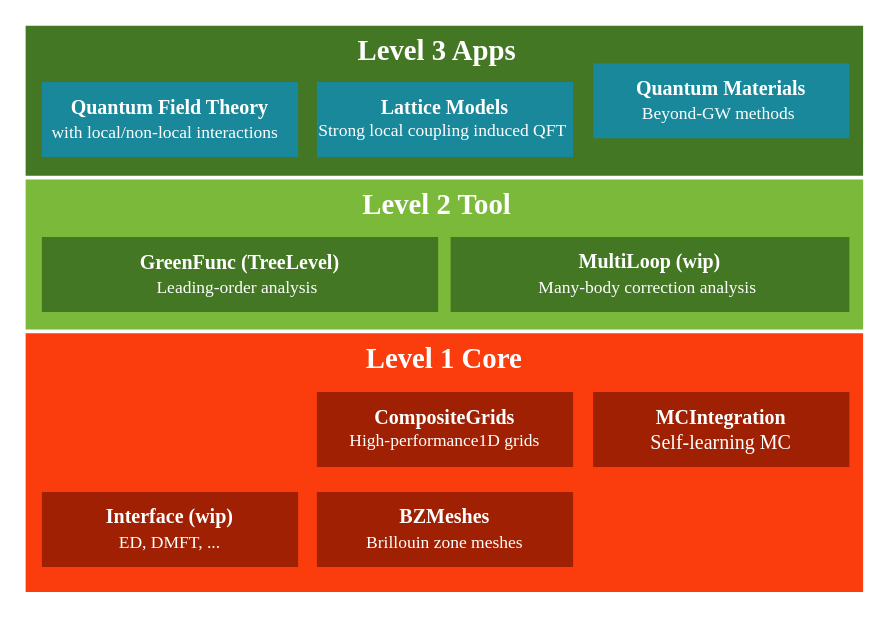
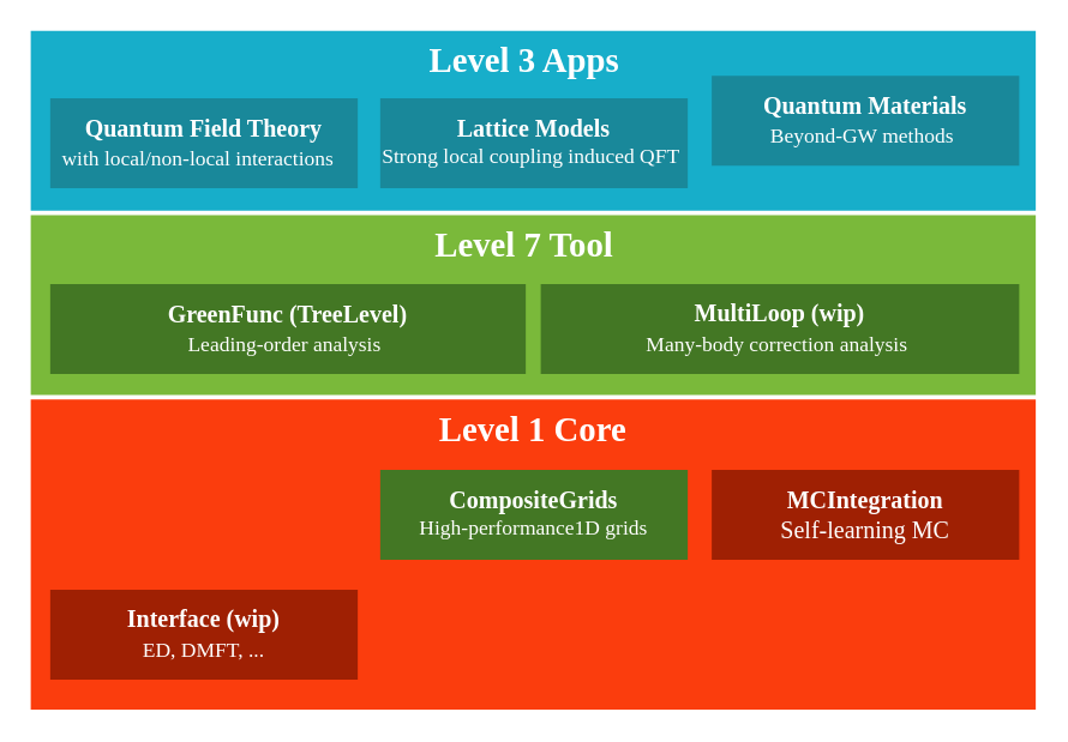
  <mxCell id="0" />
  <mxCell id="1" parent="0" />
  <mxCell id="2" value="&lt;b&gt;&lt;font style=&quot;font-size: 23px&quot; color=&quot;#ffffff&quot;&gt;Level 1 Core&lt;/font&gt;&lt;/b&gt;" style="rounded=0;whiteSpace=wrap;html=1;verticalAlign=top;fontColor=#7EA6E0;fillColor=#FB3D0D;strokeColor=none;fontFamily=Garamond;" parent="1" vertex="1"><mxGeometry x="20" y="266" width="670" height="207" as="geometry" /></mxCell>
  <mxCell id="3" value="&lt;font style=&quot;font-size: 16px&quot;&gt;&lt;b&gt;MCIntegration&lt;/b&gt;&lt;br&gt;Self-learning MC&lt;br&gt;&lt;/font&gt;" style="rounded=0;whiteSpace=wrap;html=1;fillColor=#9F2003;strokeColor=none;fontColor=#FFFFFF;fontFamily=Garamond;" parent="1" vertex="1"><mxGeometry x="474" y="313" width="205" height="60" as="geometry" /></mxCell>
- <mxCell id="4" value="&lt;font style=&quot;line-height: 150%&quot;&gt;&lt;b style=&quot;font-size: 16px&quot;&gt;CompositeGrids&lt;/b&gt;&lt;br&gt;&lt;font style=&quot;font-size: 14px&quot;&gt;High-performance1D grids&lt;/font&gt;&lt;br&gt;&lt;/font&gt;" style="rounded=0;whiteSpace=wrap;html=1;fillColor=#9F2003;strokeColor=none;fontColor=#FFFFFF;fontFamily=Garamond;" parent="1" vertex="1"><mxGeometry x="253" y="313" width="205" height="60" as="geometry" /></mxCell>
- <mxCell id="5" value="&lt;p style=&quot;line-height: 160%&quot;&gt;&lt;b style=&quot;font-size: 16px&quot;&gt;BZMeshes&lt;/b&gt;&lt;br&gt;&lt;span style=&quot;font-size: 14px&quot;&gt;Brillouin zone meshes&lt;/span&gt;&lt;/p&gt;" style="rounded=0;whiteSpace=wrap;html=1;fillColor=#9F2003;strokeColor=none;fontColor=#FFFFFF;fontFamily=Garamond;" parent="1" vertex="1"><mxGeometry x="253" y="393" width="205" height="60" as="geometry" /></mxCell>
- <mxCell id="6" value="&lt;b&gt;&lt;font style=&quot;font-size: 23px&quot; color=&quot;#ffffff&quot;&gt;Level 2 Tool&amp;nbsp;&amp;nbsp;&lt;/font&gt;&lt;/b&gt;" style="rounded=0;whiteSpace=wrap;html=1;verticalAlign=top;fontColor=#7EA6E0;fillColor=#7AB93A;strokeColor=none;fontFamily=Garamond;" parent="1" vertex="1"><mxGeometry x="20" y="143" width="670" height="120" as="geometry" /></mxCell>
+ <mxCell id="4" value="&lt;font style=&quot;line-height: 150%&quot;&gt;&lt;b style=&quot;font-size: 16px&quot;&gt;CompositeGrids&lt;/b&gt;&lt;br&gt;&lt;font style=&quot;font-size: 14px&quot;&gt;High-performance1D grids&lt;/font&gt;&lt;br&gt;&lt;/font&gt;" style="rounded=0;whiteSpace=wrap;html=1;fillColor=#437724;strokeColor=none;fontColor=#FFFFFF;fontFamily=Garamond;" parent="1" vertex="1"><mxGeometry x="253" y="313" width="205" height="60" as="geometry" /></mxCell>
+ <mxCell id="6" value="&lt;b&gt;&lt;font style=&quot;font-size: 23px&quot; color=&quot;#ffffff&quot;&gt;Level 7 Tool&amp;nbsp;&amp;nbsp;&lt;/font&gt;&lt;/b&gt;" style="rounded=0;whiteSpace=wrap;html=1;verticalAlign=top;fontColor=#7EA6E0;fillColor=#7AB93A;strokeColor=none;fontFamily=Garamond;" parent="1" vertex="1"><mxGeometry x="20" y="143" width="670" height="120" as="geometry" /></mxCell>
  <mxCell id="7" value="&lt;font style=&quot;line-height: 150%&quot;&gt;&lt;span style=&quot;font-size: 16px&quot;&gt;&lt;b&gt;GreenFunc (TreeLevel)&lt;/b&gt;&lt;/span&gt;&lt;br&gt;&lt;span style=&quot;font-size: 14px&quot;&gt;Leading-order analysis&lt;/span&gt;&lt;b style=&quot;font-size: 16px&quot;&gt;&amp;nbsp;&lt;/b&gt;&lt;br&gt;&lt;/font&gt;" style="rounded=0;whiteSpace=wrap;html=1;fillColor=#437724;strokeColor=none;fontColor=#FFFFFF;fontFamily=Garamond;" parent="1" vertex="1"><mxGeometry x="33" y="189" width="317" height="60" as="geometry" /></mxCell>
  <mxCell id="8" value="&lt;span style=&quot;font-size: 16px&quot;&gt;&lt;b&gt;MultiLoop (wip)&lt;br&gt;&lt;/b&gt;&lt;/span&gt;&lt;span style=&quot;font-size: 14px ; line-height: 150%&quot;&gt;Many-body correction analysis&amp;nbsp;&lt;/span&gt;" style="rounded=0;whiteSpace=wrap;html=1;fillColor=#437724;strokeColor=none;fontColor=#FFFFFF;fontFamily=Garamond;" parent="1" vertex="1"><mxGeometry x="360" y="189" width="319" height="60" as="geometry" /></mxCell>
- <mxCell id="9" value="&lt;b&gt;&lt;font style=&quot;font-size: 23px&quot; color=&quot;#ffffff&quot;&gt;Level 3 Apps&amp;nbsp;&amp;nbsp;&lt;/font&gt;&lt;/b&gt;" style="rounded=0;whiteSpace=wrap;html=1;verticalAlign=top;fontColor=#7EA6E0;fillColor=#437724;strokeColor=none;fontFamily=Garamond;" parent="1" vertex="1"><mxGeometry x="20" y="20" width="670" height="120" as="geometry" /></mxCell>
+ <mxCell id="9" value="&lt;b&gt;&lt;font style=&quot;font-size: 23px&quot; color=&quot;#ffffff&quot;&gt;Level 3 Apps&amp;nbsp;&amp;nbsp;&lt;/font&gt;&lt;/b&gt;" style="rounded=0;whiteSpace=wrap;html=1;verticalAlign=top;fontColor=#7EA6E0;fillColor=#17AECA;strokeColor=none;fontFamily=Garamond;" parent="1" vertex="1"><mxGeometry x="20" y="20" width="670" height="120" as="geometry" /></mxCell>
  <mxCell id="10" value="&lt;font style=&quot;line-height: 150%&quot;&gt;&lt;span style=&quot;font-size: 16px&quot;&gt;&lt;b&gt;Quantum Field Theory&lt;/b&gt;&lt;/span&gt;&lt;br&gt;&lt;span style=&quot;font-size: 14px&quot;&gt;with local/non-local interactions&amp;nbsp;&lt;/span&gt;&lt;b style=&quot;font-size: 16px&quot;&gt;&amp;nbsp;&lt;/b&gt;&lt;br&gt;&lt;/font&gt;" style="rounded=0;whiteSpace=wrap;html=1;fillColor=#19889A;strokeColor=none;fontColor=#FFFFFF;fontFamily=Garamond;" parent="1" vertex="1"><mxGeometry x="33" y="65" width="205" height="60" as="geometry" /></mxCell>
  <mxCell id="11" value="&lt;font style=&quot;line-height: 150%&quot;&gt;&lt;span style=&quot;font-size: 16px&quot;&gt;&lt;b&gt;Lattice Models&lt;br&gt;&lt;/b&gt;&lt;/span&gt;&lt;span style=&quot;font-size: 14px&quot;&gt;Strong local coupling induced QFT&amp;nbsp;&lt;/span&gt;&lt;br&gt;&lt;/font&gt;" style="rounded=0;whiteSpace=wrap;html=1;fillColor=#19889A;strokeColor=none;fontColor=#FFFFFF;fontFamily=Garamond;" parent="1" vertex="1"><mxGeometry x="253" y="65" width="205" height="60" as="geometry" /></mxCell>
  <mxCell id="12" value="&lt;font style=&quot;line-height: 150%&quot;&gt;&lt;b style=&quot;font-size: 16px&quot;&gt;Quantum Materials&lt;/b&gt;&lt;br&gt;&lt;span style=&quot;font-size: 14px&quot;&gt;Beyond-GW methods&lt;/span&gt;&lt;b style=&quot;font-size: 16px&quot;&gt;&amp;nbsp;&lt;/b&gt;&lt;br&gt;&lt;/font&gt;" style="rounded=0;whiteSpace=wrap;html=1;fillColor=#19889A;strokeColor=none;fontColor=#FFFFFF;fontFamily=Garamond;" parent="1" vertex="1"><mxGeometry x="474" y="50" width="205" height="60" as="geometry" /></mxCell>
  <mxCell id="13" value="&lt;p style=&quot;line-height: 160%&quot;&gt;&lt;span style=&quot;font-size: 16px&quot;&gt;&lt;b&gt;Interface (wip)&lt;/b&gt;&lt;/span&gt;&lt;br&gt;&lt;span style=&quot;font-size: 14px&quot;&gt;ED, DMFT, ...&lt;/span&gt;&lt;/p&gt;" style="rounded=0;whiteSpace=wrap;html=1;fillColor=#9F2003;strokeColor=none;fontColor=#FFFFFF;fontFamily=Garamond;" parent="1" vertex="1"><mxGeometry x="33" y="393" width="205" height="60" as="geometry" /></mxCell>
